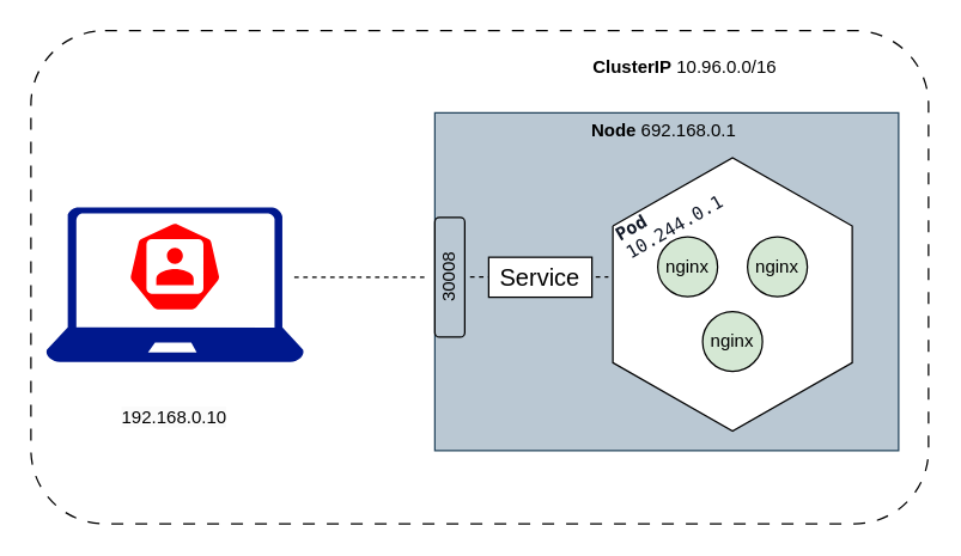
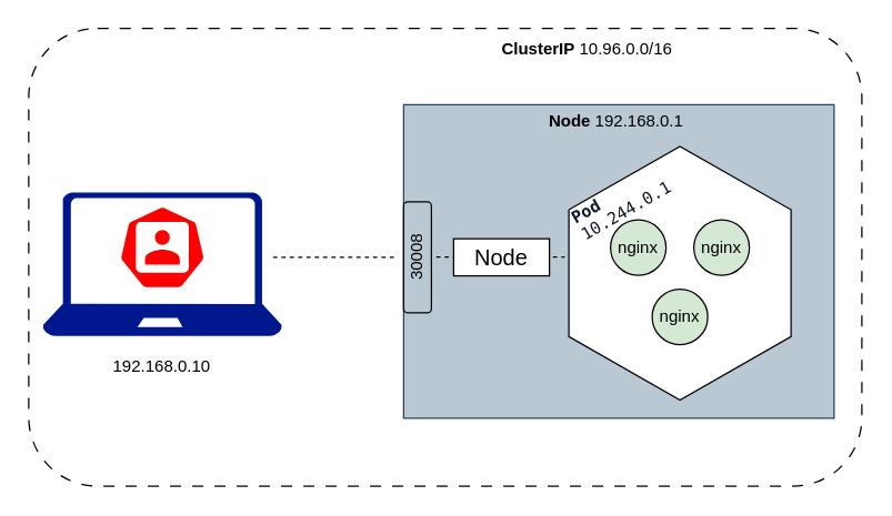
  <mxCell id="0" />
  <mxCell id="1" parent="0" />
  <mxCell id="2" value="" style="sketch=0;html=1;dashed=0;whitespace=wrap;fillColor=#FF0000;strokeColor=#ffffff;points=[[0.005,0.63,0],[0.1,0.2,0],[0.9,0.2,0],[0.5,0,0],[0.995,0.63,0],[0.72,0.99,0],[0.5,1,0],[0.28,0.99,0]];verticalLabelPosition=bottom;align=center;verticalAlign=top;shape=mxgraph.kubernetes.icon;prIcon=user;spacing=-4;" parent="1" vertex="1"><mxGeometry x="84.53" y="147.35" width="63.44" height="60.9" as="geometry" /></mxCell>
  <mxCell id="3" value="" style="rounded=0;whiteSpace=wrap;html=1;fillColor=#bac8d3;strokeColor=#23445d;" parent="1" vertex="1"><mxGeometry x="290" y="75" width="310" height="226" as="geometry" /></mxCell>
- <mxCell id="4" value="&lt;b&gt;Node&amp;nbsp;&lt;/b&gt;692.168.0.1&lt;b&gt;&amp;nbsp;&lt;/b&gt;" style="text;html=1;strokeColor=none;fillColor=none;align=center;verticalAlign=middle;whiteSpace=wrap;rounded=0;" parent="1" vertex="1"><mxGeometry x="370" y="72" width="150" height="30" as="geometry" /></mxCell>
+ <mxCell id="4" value="&lt;b&gt;Node&amp;nbsp;&lt;/b&gt;192.168.0.1&lt;b&gt;&amp;nbsp;&lt;/b&gt;" style="text;html=1;strokeColor=none;fillColor=none;align=center;verticalAlign=middle;whiteSpace=wrap;rounded=0;" parent="1" vertex="1"><mxGeometry x="370" y="72" width="150" height="30" as="geometry" /></mxCell>
  <mxCell id="5" value="" style="verticalLabelPosition=bottom;verticalAlign=top;html=1;shape=mxgraph.basic.polygon;polyCoords=[[0,0.25],[0.5,0],[1,0.25],[1,0.75],[0.5,1],[0,0.75],[0,0.25]];polyline=1;fillColor=default;perimeter=rectanglePerimeter;" parent="1" vertex="1"><mxGeometry x="409" y="105" width="160" height="182.86" as="geometry" /></mxCell>
  <mxCell id="6" value="nginx" style="ellipse;whiteSpace=wrap;html=1;aspect=fixed;fillColor=#D5E8D4;" parent="1" vertex="1"><mxGeometry x="439" y="158" width="40" height="40" as="geometry" /></mxCell>
  <mxCell id="7" value="nginx" style="ellipse;whiteSpace=wrap;html=1;aspect=fixed;fillColor=#D5E8D4;" parent="1" vertex="1"><mxGeometry x="469" y="208" width="40" height="40" as="geometry" /></mxCell>
  <mxCell id="8" value="nginx" style="ellipse;whiteSpace=wrap;html=1;aspect=fixed;fillColor=#D5E8D4;" parent="1" vertex="1"><mxGeometry x="499" y="158" width="40" height="40" as="geometry" /></mxCell>
  <mxCell id="9" value="&lt;span style=&quot;color: rgb(17, 24, 39); font-family: &amp;quot;Söhne Mono&amp;quot;, Monaco, &amp;quot;Andale Mono&amp;quot;, &amp;quot;Ubuntu Mono&amp;quot;, monospace; font-style: normal; font-variant-ligatures: normal; font-variant-caps: normal; letter-spacing: normal; orphans: 2; text-align: left; text-indent: 0px; text-transform: none; widows: 2; word-spacing: 0px; -webkit-text-stroke-width: 0px; text-decoration-thickness: initial; text-decoration-style: initial; text-decoration-color: initial; float: none; display: inline !important;&quot;&gt;&lt;font style=&quot;font-size: 12px;&quot;&gt;&lt;b style=&quot;&quot;&gt;Pod &lt;/b&gt;10.244.0.1&lt;/font&gt;&lt;/span&gt;" style="text;whiteSpace=wrap;html=1;rotation=-30;" parent="1" vertex="1"><mxGeometry x="403.51" y="120.45" width="99" height="27" as="geometry" /></mxCell>
  <mxCell id="10" value="" style="rounded=1;whiteSpace=wrap;html=1;fillColor=none;dashed=1;dashPattern=8 8;" parent="1" vertex="1"><mxGeometry x="20" y="20" width="600" height="330" as="geometry" /></mxCell>
- <mxCell id="11" value="&lt;b&gt;ClusterIP&amp;nbsp;&lt;/b&gt;10.96.0.0/16&lt;b&gt;&amp;nbsp;&lt;/b&gt;" style="text;html=1;strokeColor=none;fillColor=none;align=center;verticalAlign=middle;whiteSpace=wrap;rounded=0;" parent="1" vertex="1"><mxGeometry x="384" y="30" width="150" height="30" as="geometry" /></mxCell>
+ <mxCell id="11" value="&lt;b&gt;ClusterIP&amp;nbsp;&lt;/b&gt;10.96.0.0/16&lt;b&gt;&amp;nbsp;&lt;/b&gt;" style="text;html=1;strokeColor=none;fillColor=none;align=center;verticalAlign=middle;whiteSpace=wrap;rounded=0;" parent="1" vertex="1"><mxGeometry x="349" y="20" width="150" height="30" as="geometry" /></mxCell>
  <mxCell id="12" value="" style="sketch=0;aspect=fixed;pointerEvents=1;shadow=0;dashed=0;html=1;strokeColor=none;labelPosition=center;verticalLabelPosition=bottom;verticalAlign=top;align=center;fillColor=#00188D;shape=mxgraph.azure.laptop" vertex="1" parent="1"><mxGeometry x="30" y="138.25" width="172.5" height="103.5" as="geometry" /></mxCell>
- <mxCell id="13" value="&lt;span style=&quot;color: rgb(0, 0, 0); font-family: Helvetica; font-size: 12px; font-style: normal; font-variant-ligatures: normal; font-variant-caps: normal; font-weight: 400; letter-spacing: normal; orphans: 2; text-align: center; text-indent: 0px; text-transform: none; widows: 2; word-spacing: 0px; -webkit-text-stroke-width: 0px; background-color: rgb(251, 251, 251); text-decoration-thickness: initial; text-decoration-style: initial; text-decoration-color: initial; float: none; display: inline !important;&quot;&gt;192.168.0.10&lt;/span&gt;" style="text;whiteSpace=wrap;html=1;" vertex="1" parent="1"><mxGeometry x="78.52" y="265" width="75.47" height="27.14" as="geometry" /></mxCell>
+ <mxCell id="13" value="&lt;span style=&quot;color: rgb(0, 0, 0); font-family: Helvetica; font-size: 12px; font-style: normal; font-variant-ligatures: normal; font-variant-caps: normal; font-weight: 400; letter-spacing: normal; orphans: 2; text-align: center; text-indent: 0px; text-transform: none; widows: 2; word-spacing: 0px; -webkit-text-stroke-width: 0px; background-color: rgb(251, 251, 251); text-decoration-thickness: initial; text-decoration-style: initial; text-decoration-color: initial; float: none; display: inline !important;&quot;&gt;192.168.0.10&lt;/span&gt;" style="text;whiteSpace=wrap;html=1;" vertex="1" parent="1"><mxGeometry x="78.52" y="250" width="75.47" height="27.14" as="geometry" /></mxCell>
  <mxCell id="14" value="30008" style="rounded=1;whiteSpace=wrap;html=1;fillColor=none;rotation=-90;" vertex="1" parent="1"><mxGeometry x="260" y="175" width="80" height="20" as="geometry" /></mxCell>
  <mxCell id="15" value="" style="endArrow=none;dashed=1;html=1;rounded=0;exitX=1.003;exitY=0.452;exitDx=0;exitDy=0;exitPerimeter=0;entryX=0.5;entryY=0;entryDx=0;entryDy=0;" edge="1" parent="1"><mxGeometry width="50" height="50" relative="1" as="geometry"><mxPoint x="196.017" y="185.032" as="sourcePoint" /><mxPoint x="283" y="185" as="targetPoint" /></mxGeometry></mxCell>
  <mxCell id="16" value="" style="endArrow=none;dashed=1;html=1;rounded=0;exitX=1.003;exitY=0.452;exitDx=0;exitDy=0;exitPerimeter=0;" edge="1" parent="1"><mxGeometry width="50" height="50" relative="1" as="geometry"><mxPoint x="313.527" y="184.832" as="sourcePoint" /><mxPoint x="406" y="184.8" as="targetPoint" /></mxGeometry></mxCell>
- <mxCell id="17" value="&lt;font style=&quot;font-size: 16px;&quot;&gt;Service&lt;/font&gt;" style="rounded=0;whiteSpace=wrap;html=1;" vertex="1" parent="1"><mxGeometry x="326" y="171.63" width="69" height="26.75" as="geometry" /></mxCell>
+ <mxCell id="17" value="&lt;font style=&quot;font-size: 16px;&quot;&gt;Node&lt;/font&gt;" style="rounded=0;whiteSpace=wrap;html=1;" vertex="1" parent="1"><mxGeometry x="326" y="171.63" width="69" height="26.75" as="geometry" /></mxCell>
